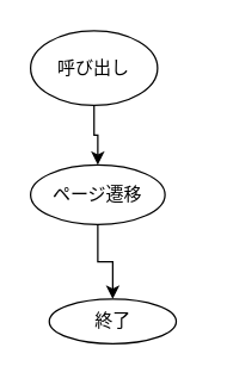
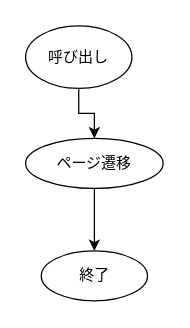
  <mxCell id="0" />
  <mxCell id="1" parent="0" />
  <mxCell id="2" value="" style="edgeStyle=orthogonalEdgeStyle;rounded=0;orthogonalLoop=1;jettySize=auto;html=1;" edge="1" parent="1" source="3" target="6"><mxGeometry relative="1" as="geometry" /></mxCell>
  <mxCell id="3" value="呼び出し" style="ellipse;whiteSpace=wrap;html=1;" parent="1" vertex="1"><mxGeometry x="20" y="20" width="85" height="50" as="geometry" /></mxCell>
- <mxCell id="4" value="終了" style="ellipse;whiteSpace=wrap;html=1;" parent="1" vertex="1"><mxGeometry x="32.5" y="200" width="85" height="30" as="geometry" /></mxCell>
+ <mxCell id="4" value="終了" style="ellipse;whiteSpace=wrap;html=1;" parent="1" vertex="1"><mxGeometry x="32.5" y="200" width="85" height="40" as="geometry" /></mxCell>
  <mxCell id="5" value="" style="edgeStyle=orthogonalEdgeStyle;rounded=0;orthogonalLoop=1;jettySize=auto;html=1;" edge="1" parent="1" source="6" target="4"><mxGeometry relative="1" as="geometry" /></mxCell>
- <mxCell id="6" value="ページ遷移" style="ellipse;whiteSpace=wrap;html=1;" vertex="1" parent="1"><mxGeometry x="20" y="110" width="90" height="40" as="geometry" /></mxCell>
+ <mxCell id="6" value="ページ遷移" style="ellipse;whiteSpace=wrap;html=1;" vertex="1" parent="1"><mxGeometry x="20" y="110" width="110" height="40" as="geometry" /></mxCell>
